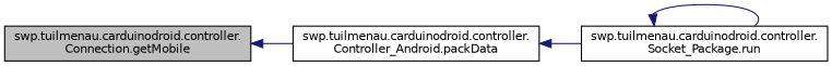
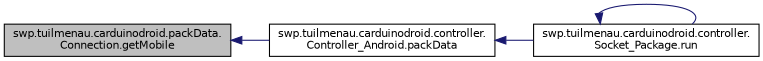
  digraph {
    rankdir=LR
    node [color=black fillcolor=white fontname=Helvetica fontsize=10 shape=record style=filled]
    edge [color=midnightblue dir=back fontname=Helvetica fontsize=10 labelfontname=Helvetica labelfontsize=10 style=solid]
-   n1 [fillcolor=grey75 fontcolor=black height=0.2 label="swp.tuilmenau.carduinodroid.controller.\lConnection.getMobile" width=0.4]
+   n1 [fillcolor=grey75 fontcolor=black height=0.2 label="swp.tuilmenau.carduinodroid.packData.\lConnection.getMobile" width=0.4]
    n2 [height=0.2 label="swp.tuilmenau.carduinodroid.controller.\lController_Android.packData" width=0.4]
    n3 [height=0.2 label="swp.tuilmenau.carduinodroid.controller.\lSocket_Package.run" width=0.4]
    n1 -> n2
    n2 -> n3
    n3 -> n3
  }
